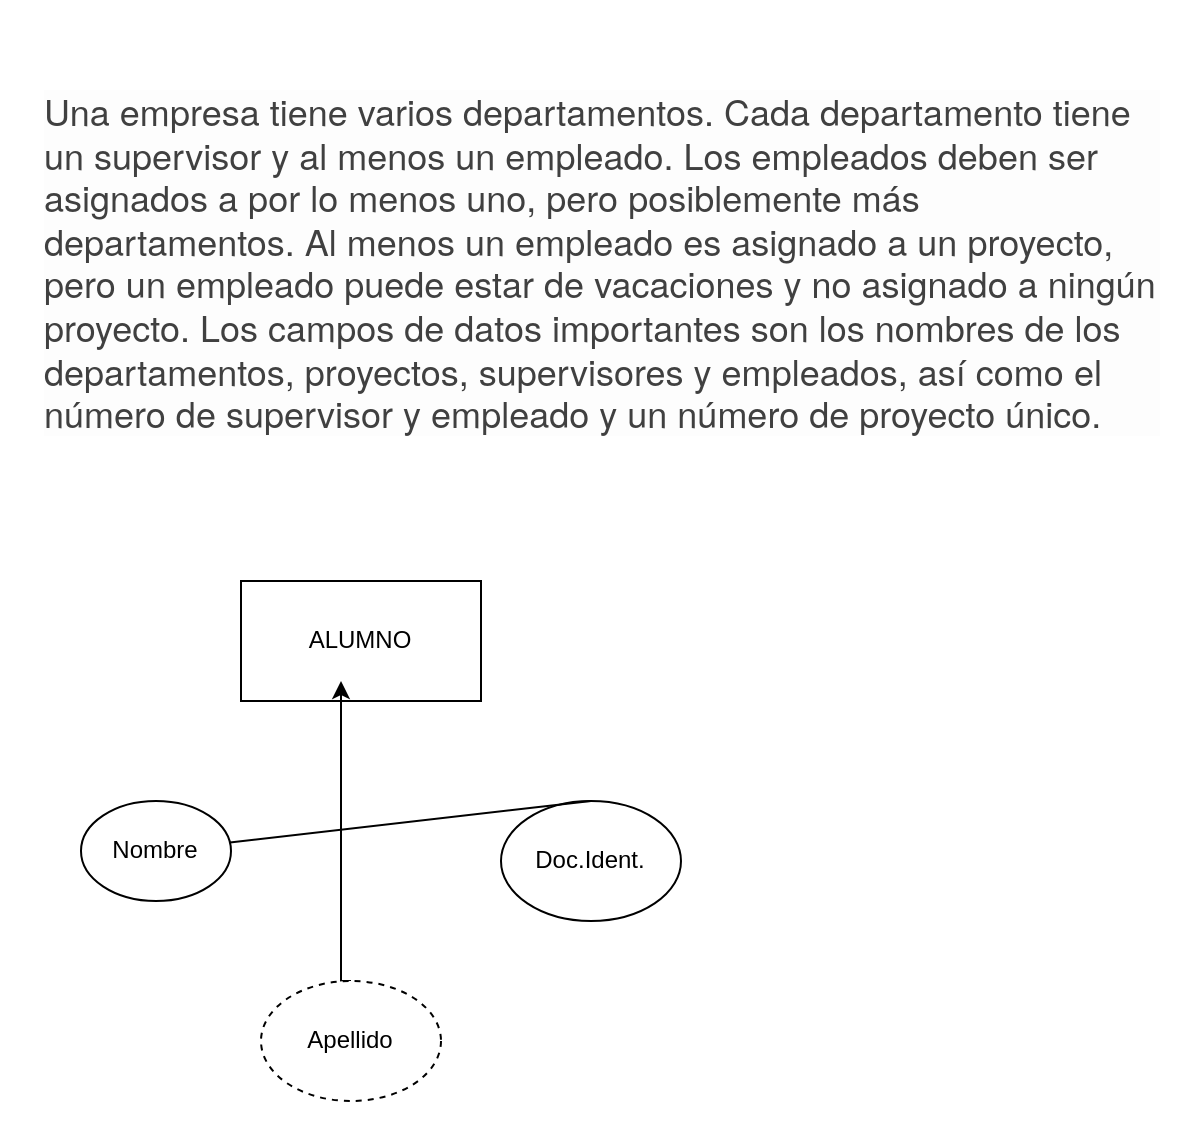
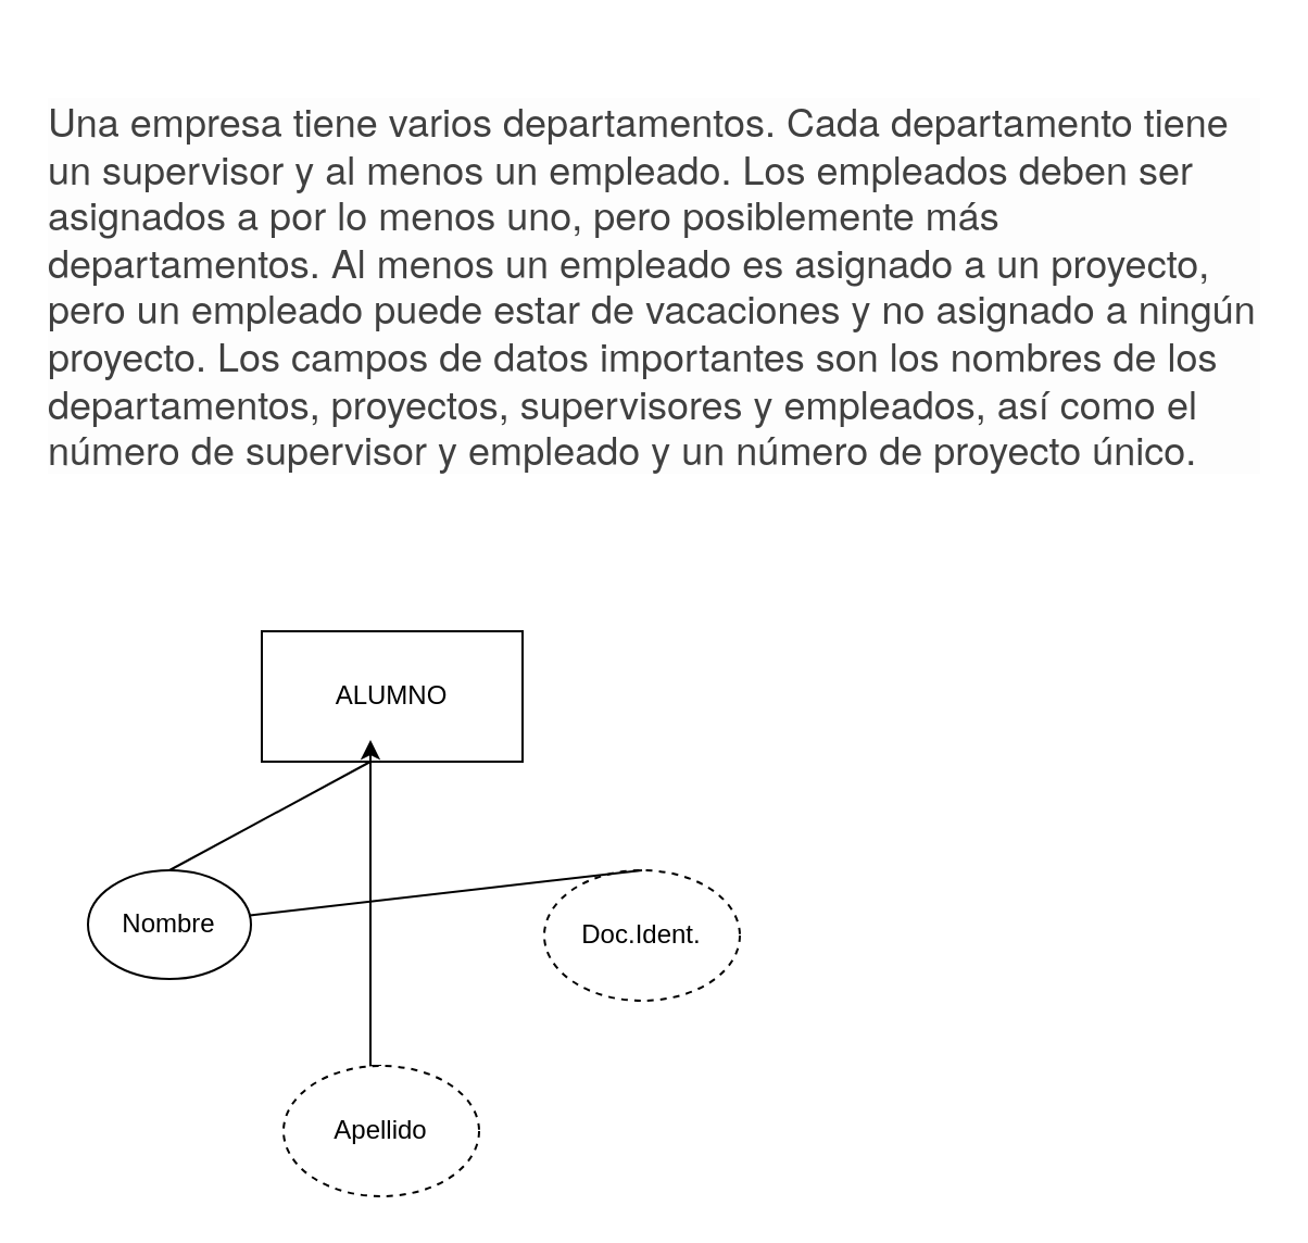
  <mxCell id="0" />
  <mxCell id="1" parent="0" />
  <mxCell id="2" value="&lt;p style=&quot;color: rgb(64, 64, 64); font-family: Raleway, &amp;quot;Helvetica Neue&amp;quot;, sans-serif; font-size: 18px; font-style: normal; font-variant-ligatures: normal; font-variant-caps: normal; font-weight: 400; letter-spacing: normal; orphans: 2; text-align: start; text-indent: 0px; text-transform: none; widows: 2; word-spacing: 0px; -webkit-text-stroke-width: 0px; background-color: rgb(253, 253, 253); text-decoration-thickness: initial; text-decoration-style: initial; text-decoration-color: initial;&quot;&gt;Una empresa tiene varios departamentos. Cada departamento tiene un supervisor y al menos un empleado. Los empleados deben ser asignados a por lo menos uno, pero posiblemente más departamentos. Al menos un empleado es asignado a un proyecto, pero un empleado puede estar de vacaciones y no asignado a ningún proyecto. Los campos de datos importantes son los nombres de los departamentos, proyectos, supervisores y empleados, así como el número de supervisor y empleado y un número de proyecto único.&lt;/p&gt;&lt;br class=&quot;Apple-interchange-newline&quot;&gt;" style="text;whiteSpace=wrap;html=1;" vertex="1" parent="1"><mxGeometry x="20" y="20" width="560" height="270" as="geometry" /></mxCell>
  <mxCell id="3" value="ALUMNO" style="rounded=0;whiteSpace=wrap;html=1;" vertex="1" parent="1"><mxGeometry x="120" y="290" width="120" height="60" as="geometry" /></mxCell>
  <mxCell id="4" value="Nombre" style="ellipse;whiteSpace=wrap;html=1;" vertex="1" parent="1"><mxGeometry x="40" y="400" width="75" height="50" as="geometry" /></mxCell>
- <mxCell id="5" value="Doc.Ident." style="ellipse;whiteSpace=wrap;html=1;" vertex="1" parent="1"><mxGeometry x="250" y="400" width="90" height="60" as="geometry" /></mxCell>
+ <mxCell id="5" value="Doc.Ident." style="ellipse;whiteSpace=wrap;html=1;dashed=1;" vertex="1" parent="1"><mxGeometry x="250" y="400" width="90" height="60" as="geometry" /></mxCell>
  <mxCell id="6" style="edgeStyle=orthogonalEdgeStyle;rounded=0;orthogonalLoop=1;jettySize=auto;html=1;exitX=0.5;exitY=0;exitDx=0;exitDy=0;" edge="1" parent="1" source="7"><mxGeometry relative="1" as="geometry"><mxPoint x="170" y="340" as="targetPoint" /><Array as="points"><mxPoint x="170" y="490" /></Array></mxGeometry></mxCell>
  <mxCell id="7" value="Apellido" style="ellipse;whiteSpace=wrap;html=1;dashed=1;" vertex="1" parent="1"><mxGeometry x="130" y="490" width="90" height="60" as="geometry" /></mxCell>
+ <mxCell id="8" value="" style="endArrow=none;html=1;rounded=0;exitX=0.5;exitY=0;exitDx=0;exitDy=0;" edge="1" parent="1" source="4" target="3"><mxGeometry width="50" height="50" relative="1" as="geometry"><mxPoint x="390" y="420" as="sourcePoint" /><mxPoint x="440" y="370" as="targetPoint" /><Array as="points"><mxPoint x="170" y="350" /></Array></mxGeometry></mxCell>
  <mxCell id="9" value="" style="endArrow=none;html=1;rounded=0;exitX=0.5;exitY=0;exitDx=0;exitDy=0;" edge="1" parent="1" source="5" target="4"><mxGeometry width="50" height="50" relative="1" as="geometry"><mxPoint x="390" y="420" as="sourcePoint" /><mxPoint x="440" y="370" as="targetPoint" /></mxGeometry></mxCell>
